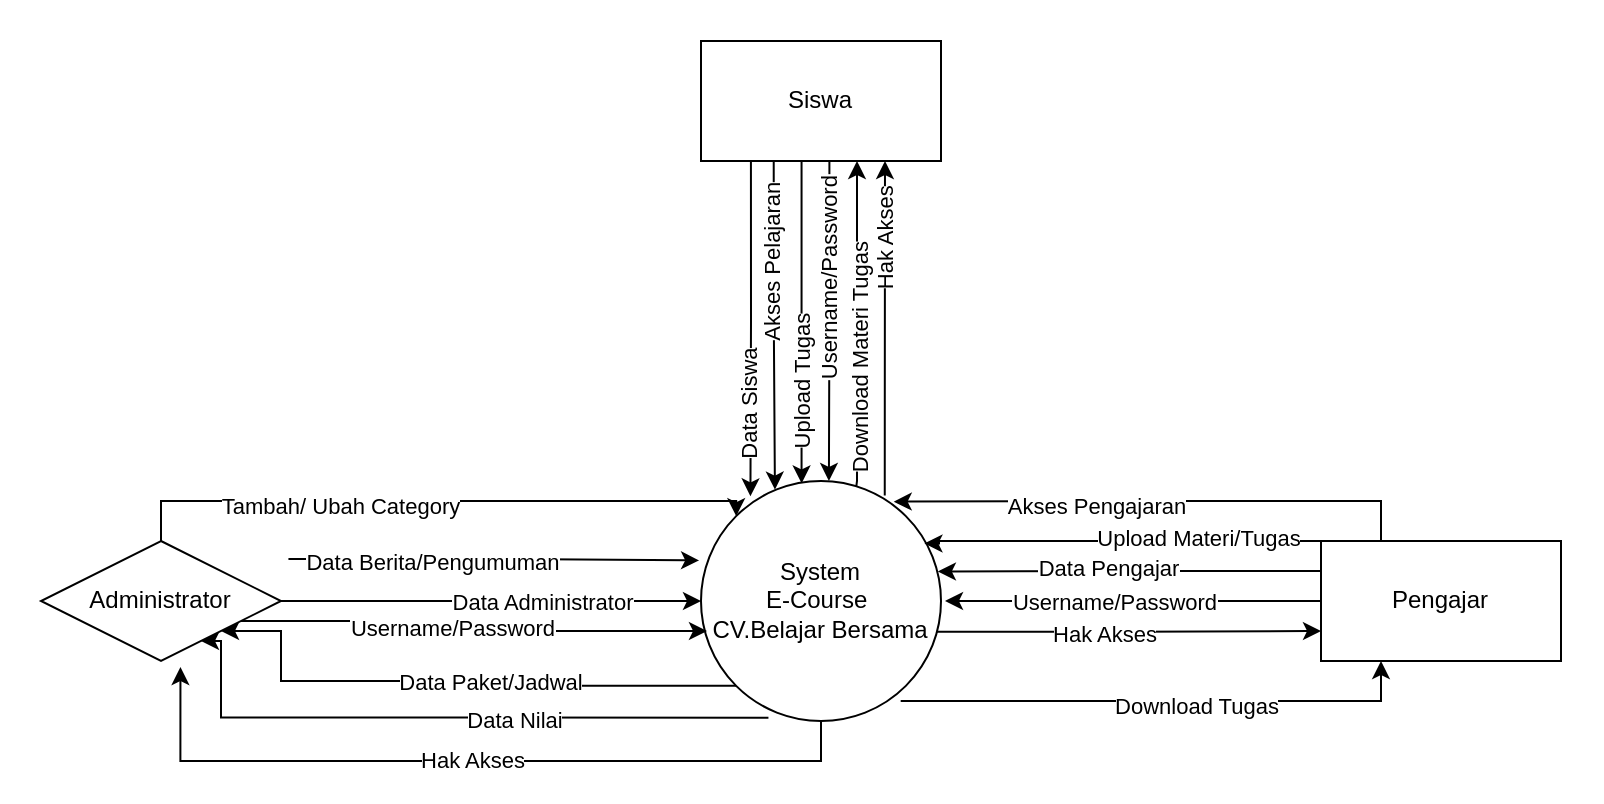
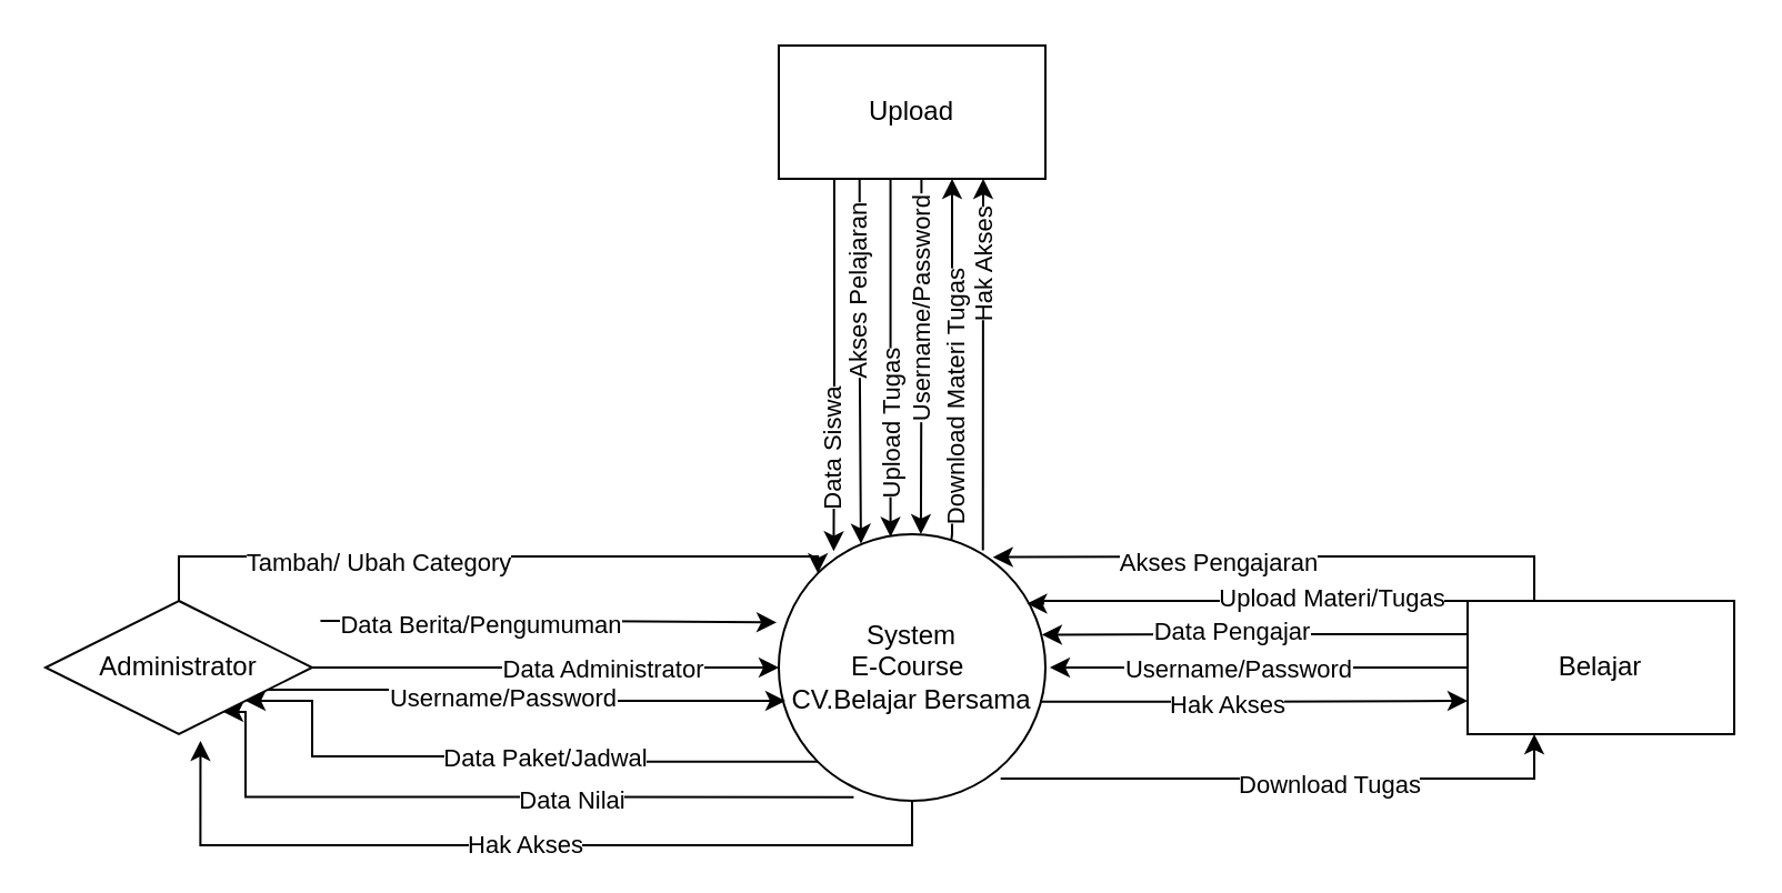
  <mxCell id="0" />
  <mxCell id="1" parent="0" />
  <mxCell id="2" style="edgeStyle=orthogonalEdgeStyle;rounded=0;orthogonalLoop=1;jettySize=auto;html=1;exitX=0;exitY=1;exitDx=0;exitDy=0;entryX=1;entryY=1;entryDx=0;entryDy=0;" parent="1" source="19" target="28" edge="1"><mxGeometry relative="1" as="geometry"><Array as="points"><mxPoint x="245" y="342" /><mxPoint x="245" y="340" /><mxPoint x="140" y="340" /></Array></mxGeometry></mxCell>
  <mxCell id="3" value="Data Paket/Jadwal" style="edgeLabel;html=1;align=center;verticalAlign=middle;resizable=0;points=[];" parent="2" vertex="1" connectable="0"><mxGeometry x="-0.12" relative="1" as="geometry"><mxPoint as="offset" /></mxGeometry></mxCell>
  <mxCell id="4" value="Hak Akses" style="edgeStyle=orthogonalEdgeStyle;rounded=0;orthogonalLoop=1;jettySize=auto;html=1;exitX=0.5;exitY=1;exitDx=0;exitDy=0;entryX=0.581;entryY=1.05;entryDx=0;entryDy=0;entryPerimeter=0;" parent="1" source="19" target="28" edge="1"><mxGeometry relative="1" as="geometry"><Array as="points"><mxPoint x="410" y="380" /><mxPoint x="90" y="380" /></Array></mxGeometry></mxCell>
  <mxCell id="5" style="edgeStyle=orthogonalEdgeStyle;rounded=0;orthogonalLoop=1;jettySize=auto;html=1;entryX=0.75;entryY=1;entryDx=0;entryDy=0;exitX=0.281;exitY=0.986;exitDx=0;exitDy=0;exitPerimeter=0;" parent="1" source="19" target="28" edge="1"><mxGeometry relative="1" as="geometry"><Array as="points"><mxPoint x="110" y="358" /></Array></mxGeometry></mxCell>
  <mxCell id="6" value="Data Nilai" style="edgeLabel;html=1;align=center;verticalAlign=middle;resizable=0;points=[];" parent="5" vertex="1" connectable="0"><mxGeometry x="-0.214" y="1" relative="1" as="geometry"><mxPoint as="offset" /></mxGeometry></mxCell>
  <mxCell id="7" style="edgeStyle=orthogonalEdgeStyle;rounded=0;orthogonalLoop=1;jettySize=auto;html=1;entryX=0;entryY=0.75;entryDx=0;entryDy=0;exitX=0.981;exitY=0.628;exitDx=0;exitDy=0;exitPerimeter=0;" parent="1" source="19" target="37" edge="1"><mxGeometry relative="1" as="geometry" /></mxCell>
  <mxCell id="8" value="Hak Akses" style="edgeLabel;html=1;align=center;verticalAlign=middle;resizable=0;points=[];" parent="7" vertex="1" connectable="0"><mxGeometry x="-0.127" y="-1" relative="1" as="geometry"><mxPoint as="offset" /></mxGeometry></mxCell>
  <mxCell id="9" style="edgeStyle=orthogonalEdgeStyle;rounded=0;orthogonalLoop=1;jettySize=auto;html=1;entryX=0.25;entryY=1;entryDx=0;entryDy=0;exitX=0.832;exitY=0.917;exitDx=0;exitDy=0;exitPerimeter=0;" parent="1" source="19" target="37" edge="1"><mxGeometry relative="1" as="geometry" /></mxCell>
  <mxCell id="10" value="Download Tugas" style="edgeLabel;html=1;align=center;verticalAlign=middle;resizable=0;points=[];" parent="9" vertex="1" connectable="0"><mxGeometry x="0.136" y="-2" relative="1" as="geometry"><mxPoint as="offset" /></mxGeometry></mxCell>
  <mxCell id="11" style="edgeStyle=orthogonalEdgeStyle;rounded=0;orthogonalLoop=1;jettySize=auto;html=1;entryX=0.533;entryY=0;entryDx=0;entryDy=0;entryPerimeter=0;exitX=0.535;exitY=0.998;exitDx=0;exitDy=0;exitPerimeter=0;" parent="1" source="42" target="19" edge="1"><mxGeometry relative="1" as="geometry"><mxPoint x="414" y="120" as="sourcePoint" /><mxPoint x="414" y="80" as="targetPoint" /></mxGeometry></mxCell>
  <mxCell id="12" value="Username/Password" style="edgeLabel;html=1;align=center;verticalAlign=middle;resizable=0;points=[];rotation=-90;" parent="11" vertex="1" connectable="0"><mxGeometry x="-0.136" y="1" relative="1" as="geometry"><mxPoint x="-1" y="-9" as="offset" /></mxGeometry></mxCell>
  <mxCell id="13" style="edgeStyle=orthogonalEdgeStyle;rounded=0;orthogonalLoop=1;jettySize=auto;html=1;exitX=0.419;exitY=0.992;exitDx=0;exitDy=0;exitPerimeter=0;entryX=0.419;entryY=0.01;entryDx=0;entryDy=0;entryPerimeter=0;" parent="1" source="42" target="19" edge="1"><mxGeometry relative="1" as="geometry"><mxPoint x="390" y="90" as="sourcePoint" /><mxPoint x="401" y="170" as="targetPoint" /></mxGeometry></mxCell>
  <mxCell id="14" value="Upload Tugas" style="edgeLabel;html=1;align=center;verticalAlign=middle;resizable=0;points=[];rotation=-90;" parent="13" vertex="1" connectable="0"><mxGeometry x="0.179" y="2" relative="1" as="geometry"><mxPoint x="-2" y="17" as="offset" /></mxGeometry></mxCell>
  <mxCell id="15" style="edgeStyle=orthogonalEdgeStyle;rounded=0;orthogonalLoop=1;jettySize=auto;html=1;exitX=0.303;exitY=0.995;exitDx=0;exitDy=0;exitPerimeter=0;entryX=0.308;entryY=0.036;entryDx=0;entryDy=0;entryPerimeter=0;" parent="1" source="42" target="19" edge="1"><mxGeometry relative="1" as="geometry"><mxPoint x="385" y="240" as="sourcePoint" /><mxPoint x="385" y="200" as="targetPoint" /></mxGeometry></mxCell>
  <mxCell id="16" value="Akses Pelajaran" style="edgeLabel;html=1;align=center;verticalAlign=middle;resizable=0;points=[];rotation=-90;" parent="15" vertex="1" connectable="0"><mxGeometry x="0.179" y="3" relative="1" as="geometry"><mxPoint x="-5" y="-45" as="offset" /></mxGeometry></mxCell>
  <mxCell id="17" style="edgeStyle=orthogonalEdgeStyle;rounded=0;orthogonalLoop=1;jettySize=auto;html=1;entryX=0.206;entryY=0.064;entryDx=0;entryDy=0;exitX=0.208;exitY=0.977;exitDx=0;exitDy=0;entryPerimeter=0;exitPerimeter=0;" parent="1" source="42" target="19" edge="1"><mxGeometry relative="1" as="geometry"><mxPoint x="373" y="240" as="sourcePoint" /><mxPoint x="373" y="80" as="targetPoint" /></mxGeometry></mxCell>
  <mxCell id="18" value="Data Siswa" style="edgeLabel;html=1;align=center;verticalAlign=middle;resizable=0;points=[];rotation=270;" parent="17" vertex="1" connectable="0"><mxGeometry x="0.283" relative="1" as="geometry"><mxPoint x="-1" y="15" as="offset" /></mxGeometry></mxCell>
  <mxCell id="19" value="System &lt;br&gt;E-Course&amp;nbsp;&lt;br&gt;CV.Belajar Bersama" style="ellipse;whiteSpace=wrap;html=1;aspect=fixed;" parent="1" vertex="1"><mxGeometry x="350" y="240" width="120" height="120" as="geometry" /></mxCell>
  <mxCell id="20" style="edgeStyle=orthogonalEdgeStyle;rounded=0;orthogonalLoop=1;jettySize=auto;html=1;entryX=0;entryY=0;entryDx=0;entryDy=0;exitX=0.5;exitY=0;exitDx=0;exitDy=0;" parent="1" source="28" target="19" edge="1"><mxGeometry relative="1" as="geometry"><mxPoint x="80" y="260" as="sourcePoint" /><Array as="points"><mxPoint x="80" y="250" /><mxPoint x="368" y="250" /></Array></mxGeometry></mxCell>
  <mxCell id="21" value="Tambah/ Ubah Category" style="edgeLabel;html=1;align=center;verticalAlign=middle;resizable=0;points=[];" parent="20" vertex="1" connectable="0"><mxGeometry x="-0.306" y="-2" relative="1" as="geometry"><mxPoint as="offset" /></mxGeometry></mxCell>
  <mxCell id="22" style="edgeStyle=orthogonalEdgeStyle;rounded=0;orthogonalLoop=1;jettySize=auto;html=1;entryX=-0.008;entryY=0.331;entryDx=0;entryDy=0;entryPerimeter=0;exitX=1.031;exitY=0.15;exitDx=0;exitDy=0;exitPerimeter=0;" parent="1" source="28" target="19" edge="1"><mxGeometry relative="1" as="geometry" /></mxCell>
  <mxCell id="23" value="Data Berita/Pengumuman" style="edgeLabel;html=1;align=center;verticalAlign=middle;resizable=0;points=[];" parent="22" vertex="1" connectable="0"><mxGeometry x="-0.301" y="-1" relative="1" as="geometry"><mxPoint as="offset" /></mxGeometry></mxCell>
  <mxCell id="24" style="edgeStyle=orthogonalEdgeStyle;rounded=0;orthogonalLoop=1;jettySize=auto;html=1;entryX=0;entryY=0.5;entryDx=0;entryDy=0;exitX=1;exitY=0.5;exitDx=0;exitDy=0;" parent="1" source="28" target="19" edge="1"><mxGeometry relative="1" as="geometry" /></mxCell>
  <mxCell id="25" value="Data Administrator" style="edgeLabel;html=1;align=center;verticalAlign=middle;resizable=0;points=[];" parent="24" vertex="1" connectable="0"><mxGeometry x="0.235" relative="1" as="geometry"><mxPoint as="offset" /></mxGeometry></mxCell>
  <mxCell id="26" style="edgeStyle=orthogonalEdgeStyle;rounded=0;orthogonalLoop=1;jettySize=auto;html=1;entryX=0.025;entryY=0.625;entryDx=0;entryDy=0;entryPerimeter=0;exitX=1;exitY=0.75;exitDx=0;exitDy=0;" parent="1" source="28" target="19" edge="1"><mxGeometry relative="1" as="geometry" /></mxCell>
  <mxCell id="27" value="Username/Password" style="edgeLabel;html=1;align=center;verticalAlign=middle;resizable=0;points=[];" parent="26" vertex="1" connectable="0"><mxGeometry x="-0.117" y="-3" relative="1" as="geometry"><mxPoint as="offset" /></mxGeometry></mxCell>
  <mxCell id="28" value="Administrator" style="rhombus;whiteSpace=wrap;html=1;" parent="1" vertex="1"><mxGeometry x="20" y="270" width="120" height="60" as="geometry" /></mxCell>
  <mxCell id="29" style="edgeStyle=orthogonalEdgeStyle;rounded=0;orthogonalLoop=1;jettySize=auto;html=1;entryX=0.803;entryY=0.086;entryDx=0;entryDy=0;exitX=0.25;exitY=0;exitDx=0;exitDy=0;entryPerimeter=0;" parent="1" source="37" target="19" edge="1"><mxGeometry relative="1" as="geometry" /></mxCell>
  <mxCell id="30" value="Akses Pengajaran" style="edgeLabel;html=1;align=center;verticalAlign=middle;resizable=0;points=[];" parent="29" vertex="1" connectable="0"><mxGeometry x="0.232" y="2" relative="1" as="geometry"><mxPoint as="offset" /></mxGeometry></mxCell>
  <mxCell id="31" style="edgeStyle=orthogonalEdgeStyle;rounded=0;orthogonalLoop=1;jettySize=auto;html=1;exitX=0;exitY=0.25;exitDx=0;exitDy=0;entryX=0.987;entryY=0.377;entryDx=0;entryDy=0;entryPerimeter=0;" parent="1" source="37" target="19" edge="1"><mxGeometry relative="1" as="geometry"><mxPoint x="470" y="288" as="targetPoint" /></mxGeometry></mxCell>
  <mxCell id="32" value="Data Pengajar" style="edgeLabel;html=1;align=center;verticalAlign=middle;resizable=0;points=[];" parent="31" vertex="1" connectable="0"><mxGeometry x="0.113" y="-2" relative="1" as="geometry"><mxPoint as="offset" /></mxGeometry></mxCell>
  <mxCell id="33" style="edgeStyle=orthogonalEdgeStyle;rounded=0;orthogonalLoop=1;jettySize=auto;html=1;exitX=0;exitY=0.75;exitDx=0;exitDy=0;" parent="1" source="37" edge="1"><mxGeometry relative="1" as="geometry"><mxPoint x="472" y="300" as="targetPoint" /><Array as="points"><mxPoint x="660" y="300" /><mxPoint x="472" y="300" /></Array></mxGeometry></mxCell>
  <mxCell id="34" value="Username/Password" style="edgeLabel;html=1;align=center;verticalAlign=middle;resizable=0;points=[];" parent="33" vertex="1" connectable="0"><mxGeometry x="0.172" relative="1" as="geometry"><mxPoint as="offset" /></mxGeometry></mxCell>
  <mxCell id="35" style="edgeStyle=orthogonalEdgeStyle;rounded=0;orthogonalLoop=1;jettySize=auto;html=1;exitX=0;exitY=0;exitDx=0;exitDy=0;entryX=0.931;entryY=0.26;entryDx=0;entryDy=0;entryPerimeter=0;" parent="1" source="37" target="19" edge="1"><mxGeometry relative="1" as="geometry"><Array as="points"><mxPoint x="469" y="270" /><mxPoint x="469" y="271" /></Array></mxGeometry></mxCell>
  <mxCell id="36" value="Upload Materi/Tugas" style="edgeLabel;html=1;align=center;verticalAlign=middle;resizable=0;points=[];" parent="35" vertex="1" connectable="0"><mxGeometry x="-0.375" y="-2" relative="1" as="geometry"><mxPoint as="offset" /></mxGeometry></mxCell>
- <mxCell id="37" value="Pengajar" style="rounded=0;whiteSpace=wrap;html=1;" parent="1" vertex="1"><mxGeometry x="660" y="270" width="120" height="60" as="geometry" /></mxCell>
+ <mxCell id="37" value="Belajar" style="rounded=0;whiteSpace=wrap;html=1;" parent="1" vertex="1"><mxGeometry x="660" y="270" width="120" height="60" as="geometry" /></mxCell>
  <mxCell id="38" style="edgeStyle=orthogonalEdgeStyle;rounded=0;orthogonalLoop=1;jettySize=auto;html=1;entryX=0.75;entryY=1;entryDx=0;entryDy=0;exitX=0.749;exitY=0.06;exitDx=0;exitDy=0;exitPerimeter=0;" parent="1" edge="1"><mxGeometry relative="1" as="geometry"><mxPoint x="442" y="80" as="targetPoint" /><Array as="points"><mxPoint x="442" y="200" /><mxPoint x="442" y="200" /></Array><mxPoint x="441.88" y="247.2" as="sourcePoint" /></mxGeometry></mxCell>
  <mxCell id="39" value="Hak Akses" style="edgeLabel;html=1;align=center;verticalAlign=middle;resizable=0;points=[];rotation=-90;" parent="38" vertex="1" connectable="0"><mxGeometry x="-0.226" y="-2" relative="1" as="geometry"><mxPoint x="-2" y="-63" as="offset" /></mxGeometry></mxCell>
  <mxCell id="40" style="edgeStyle=orthogonalEdgeStyle;rounded=0;orthogonalLoop=1;jettySize=auto;html=1;exitX=0.647;exitY=0.023;exitDx=0;exitDy=0;exitPerimeter=0;" parent="1" source="19" edge="1"><mxGeometry relative="1" as="geometry"><mxPoint x="428" y="220" as="sourcePoint" /><mxPoint x="428" y="80" as="targetPoint" /><Array as="points"><mxPoint x="428" y="240" /><mxPoint x="428" y="240" /><mxPoint x="428" y="80" /></Array></mxGeometry></mxCell>
  <mxCell id="41" value="Download Materi Tugas" style="edgeLabel;html=1;align=center;verticalAlign=middle;resizable=0;points=[];rotation=-90;" parent="40" vertex="1" connectable="0"><mxGeometry x="-0.55" y="3" relative="1" as="geometry"><mxPoint x="5" y="-26" as="offset" /></mxGeometry></mxCell>
- <mxCell id="42" value="Siswa" style="rounded=0;whiteSpace=wrap;html=1;" parent="1" vertex="1"><mxGeometry x="350" y="20" width="120" height="60" as="geometry" /></mxCell>
+ <mxCell id="42" value="Upload" style="rounded=0;whiteSpace=wrap;html=1;" parent="1" vertex="1"><mxGeometry x="350" y="20" width="120" height="60" as="geometry" /></mxCell>
